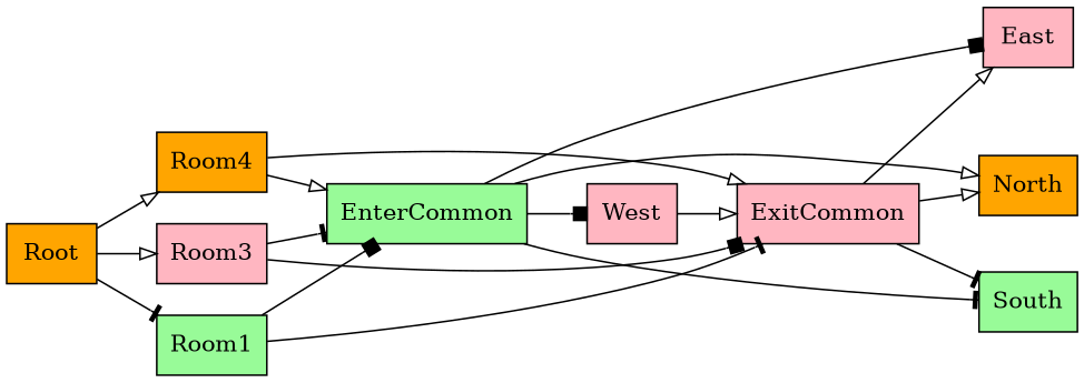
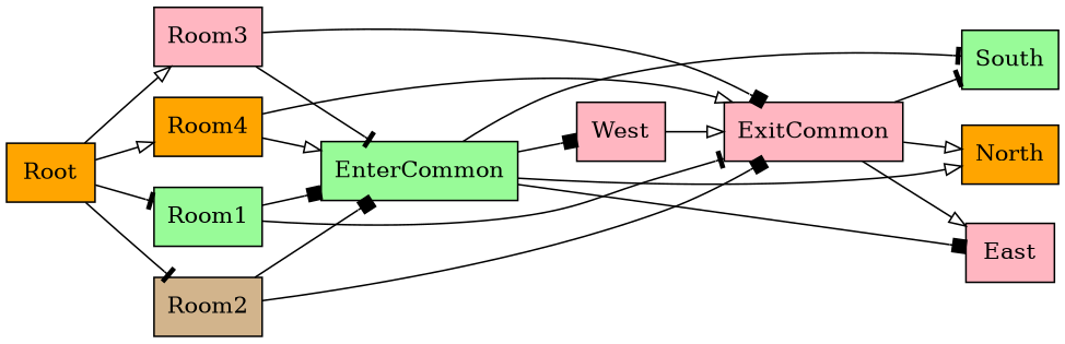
  digraph {
    rankdir=LR
    node [fillcolor=lightpink shape=record style=filled]
    edge [arrowhead=onormal]
    n1 [fillcolor=orange label=Root]
    n2 [label=Room3]
    n3 [fillcolor=orange label=Room4]
    n4 [fillcolor=palegreen label=Room1]
+   n5 [fillcolor=tan label=Room2]
    n6 [fillcolor=palegreen label=EnterCommon]
    n7 [label=ExitCommon]
    n8 [fillcolor=orange label=North]
    n9 [label=East]
    n10 [label=West]
    n11 [fillcolor=palegreen label=South]
    n1 -> n2
    n1 -> n3
    n1 -> n4 [arrowhead=tee]
+   n1 -> n5 [arrowhead=tee]
    n2 -> n6 [arrowhead=tee]
    n2 -> n7 [arrowhead=box]
    n3 -> n6
    n3 -> n7
    n4 -> n6 [arrowhead=box]
    n4 -> n7 [arrowhead=tee]
+   n5 -> n6 [arrowhead=box]
+   n5 -> n7 [arrowhead=box]
    n6 -> n8
    n6 -> n9 [arrowhead=box]
    n6 -> n10 [arrowhead=box]
    n6 -> n11 [arrowhead=tee]
    n7 -> n8
    n7 -> n9
    n7 -> n11 [arrowhead=tee]
    n10 -> n7
  }
